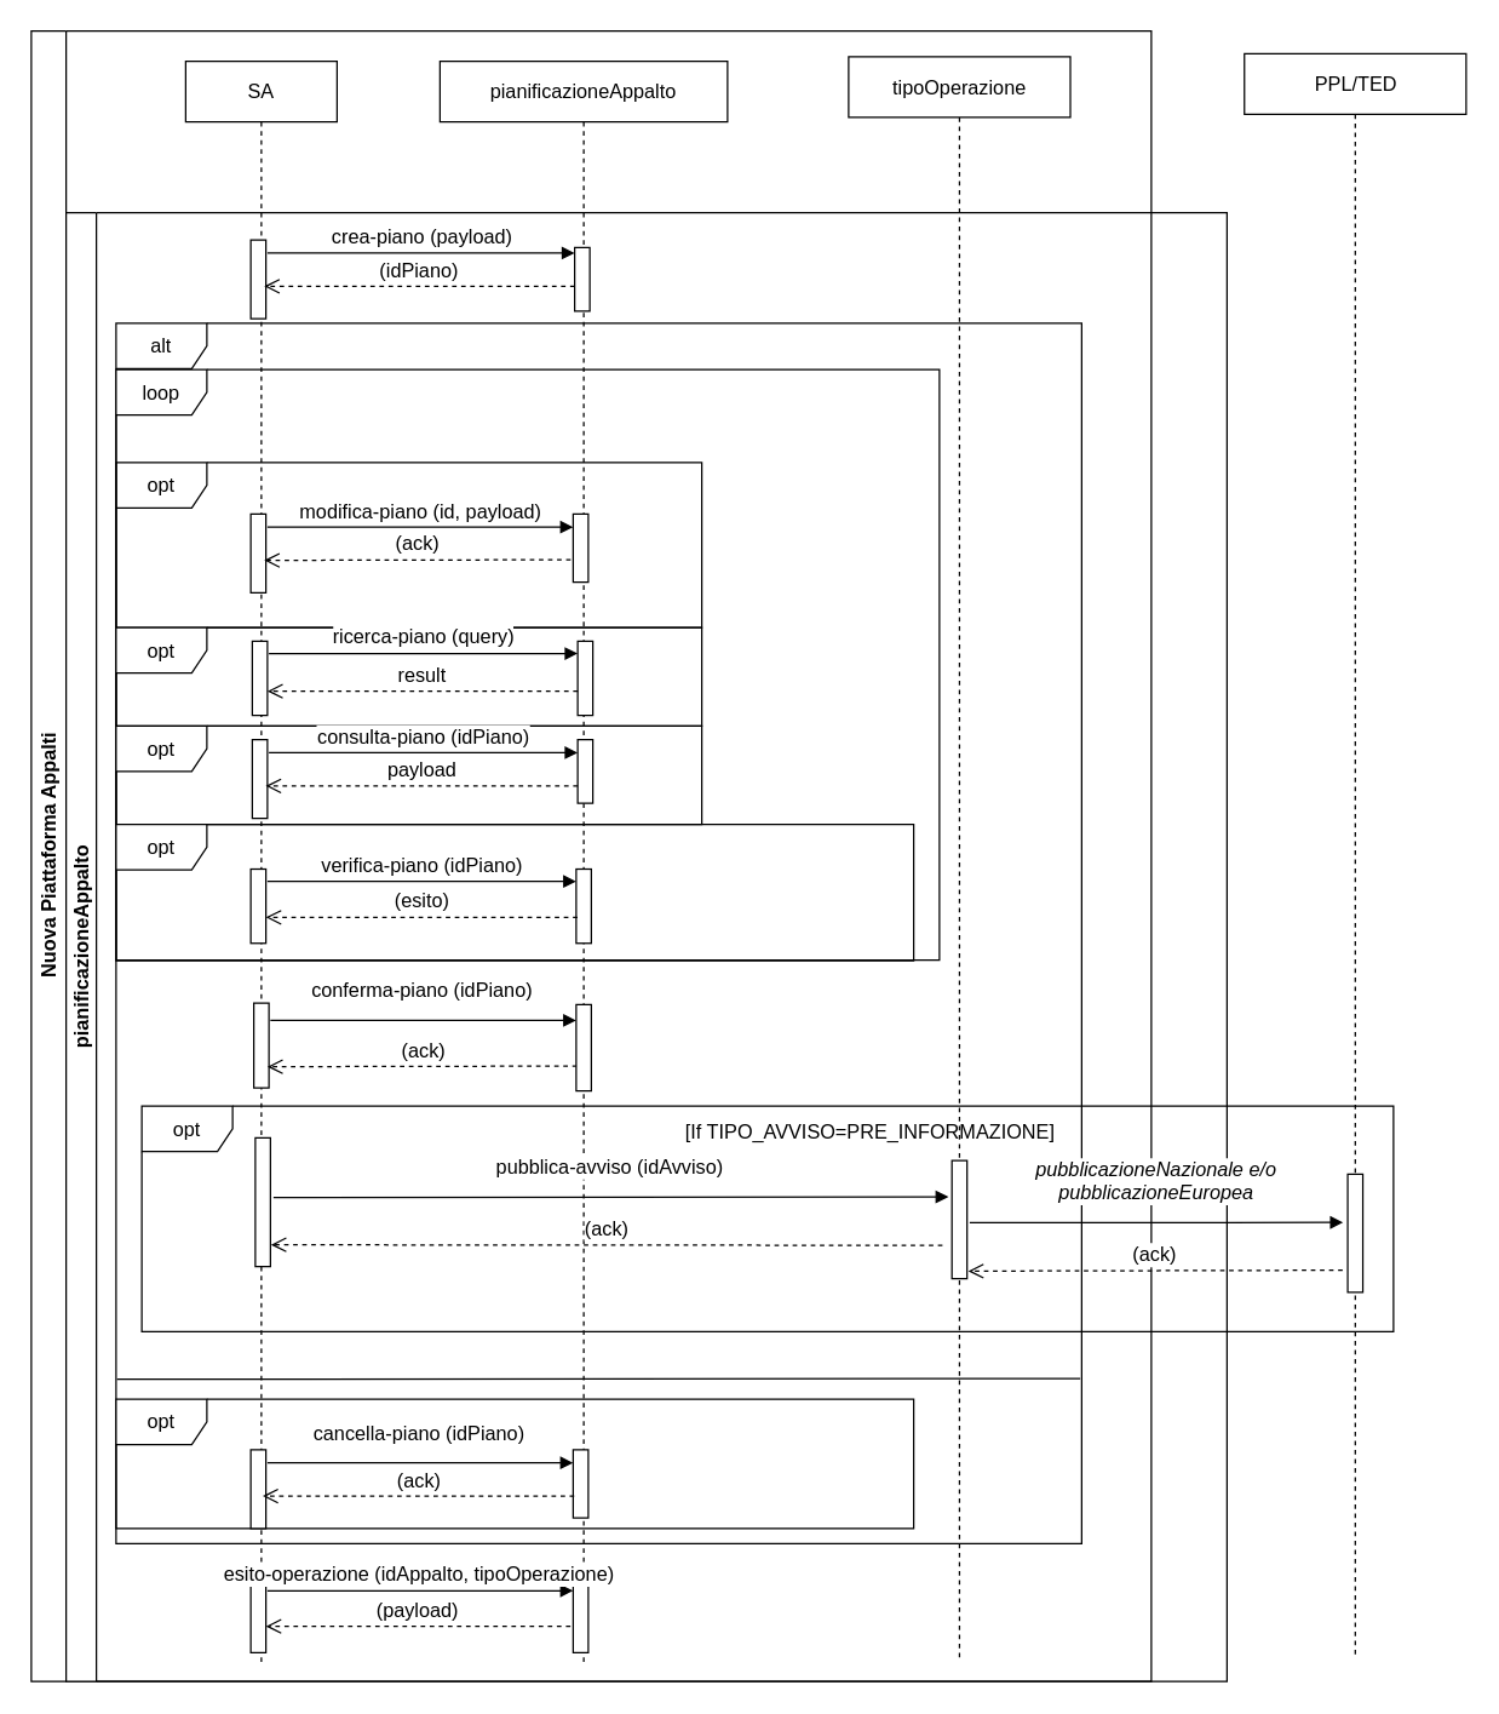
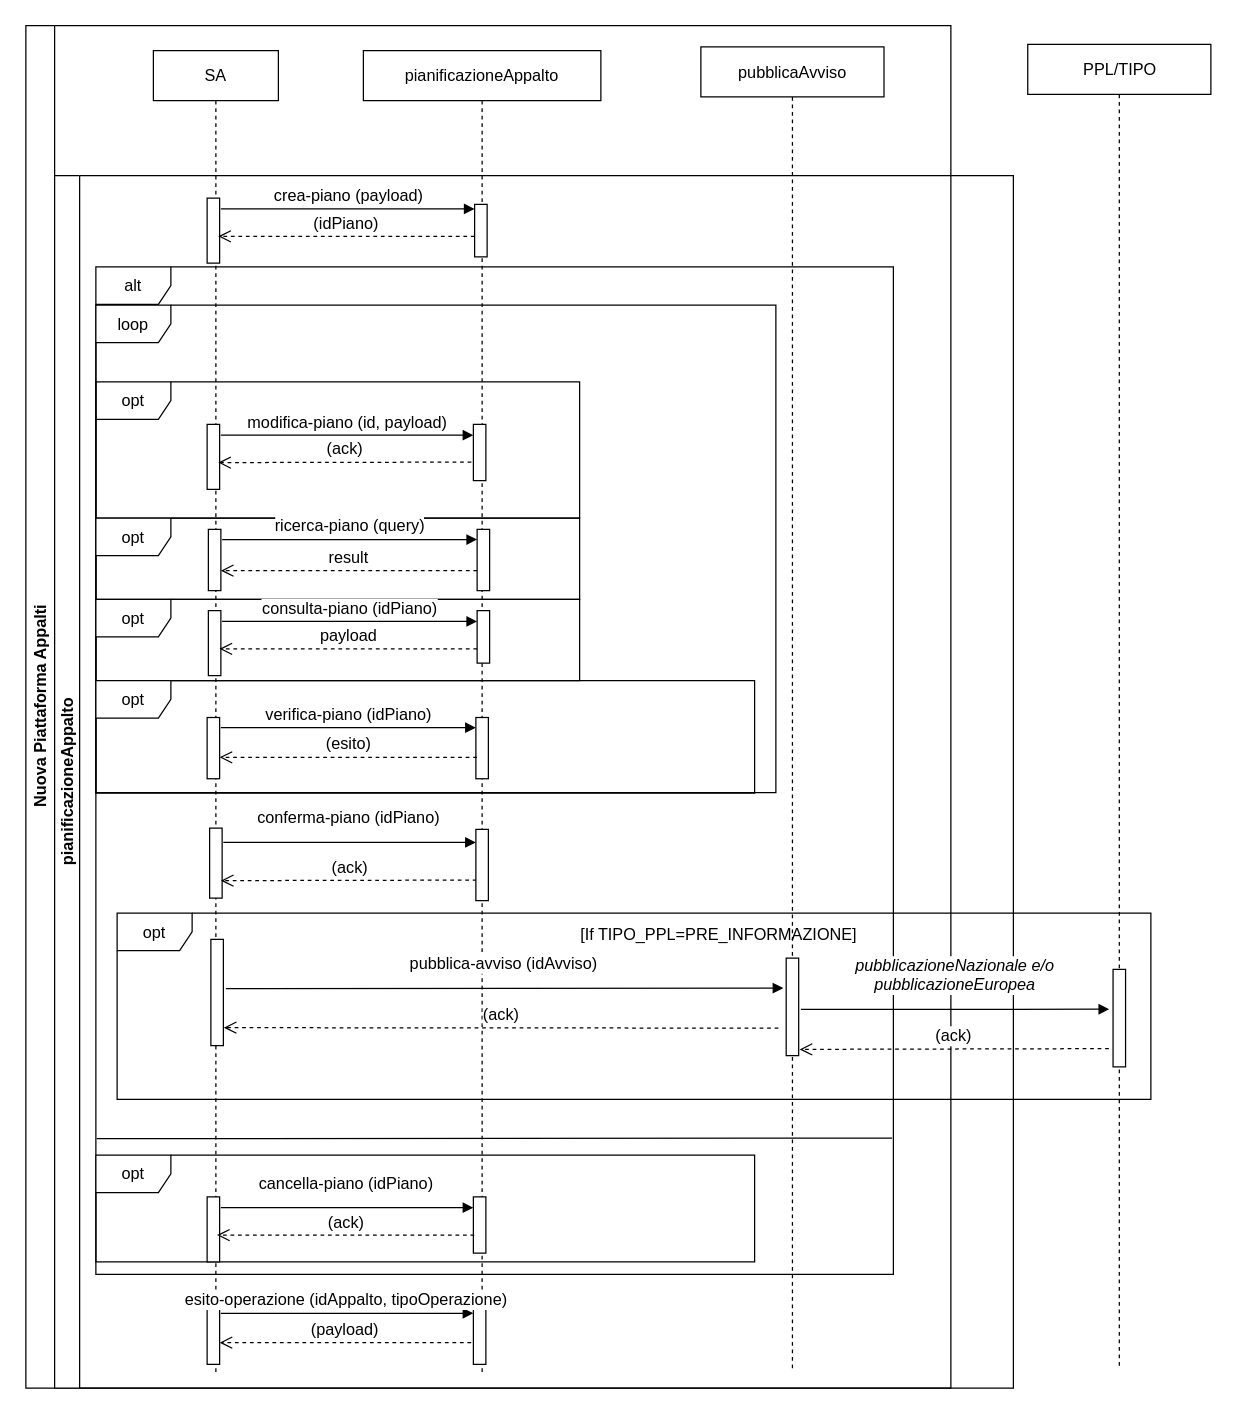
  <mxCell id="0" />
  <mxCell id="1" parent="0" />
  <mxCell id="2" value="&lt;font color=&quot;#000000&quot; style=&quot;font-size: 13px;&quot;&gt;&lt;span style=&quot;font-size: 13px;&quot;&gt;opt&lt;/span&gt;&lt;/font&gt;" style="shape=umlFrame;whiteSpace=wrap;html=1;fontColor=#FF0000;strokeColor=#000000;fontSize=13;" parent="1" vertex="1"><mxGeometry x="93" y="730" width="827" height="149" as="geometry" /></mxCell>
  <mxCell id="3" value="opt" style="shape=umlFrame;whiteSpace=wrap;html=1;fontSize=13;" parent="1" vertex="1"><mxGeometry x="76" y="305" width="387" height="109" as="geometry" /></mxCell>
  <mxCell id="4" value="alt" style="shape=umlFrame;whiteSpace=wrap;html=1;fontSize=13;" parent="1" vertex="1"><mxGeometry x="76" y="213" width="638" height="806" as="geometry" /></mxCell>
  <mxCell id="5" value="loop" style="shape=umlFrame;whiteSpace=wrap;html=1;fontSize=13;" parent="1" vertex="1"><mxGeometry x="76" y="243.5" width="544" height="390" as="geometry" /></mxCell>
  <mxCell id="6" value="opt" style="shape=umlFrame;whiteSpace=wrap;html=1;fontSize=13;" parent="1" vertex="1"><mxGeometry x="76" y="414" width="387" height="65" as="geometry" /></mxCell>
  <mxCell id="7" value="opt" style="shape=umlFrame;whiteSpace=wrap;html=1;fontSize=13;" parent="1" vertex="1"><mxGeometry x="76" y="479" width="387" height="65" as="geometry" /></mxCell>
  <mxCell id="8" value="Nuova Piattaforma Appalti" style="swimlane;horizontal=0;whiteSpace=wrap;html=1;strokeWidth=1;fontSize=13;" parent="1" vertex="1"><mxGeometry x="20" y="20" width="740" height="1090" as="geometry" /></mxCell>
  <mxCell id="9" value="pianificazioneAppalto" style="shape=umlLifeline;perimeter=lifelinePerimeter;whiteSpace=wrap;html=1;container=1;collapsible=0;recursiveResize=0;outlineConnect=0;fontSize=13;" parent="8" vertex="1"><mxGeometry x="270" y="20" width="190" height="1060" as="geometry" /></mxCell>
  <mxCell id="10" value="" style="html=1;points=[];perimeter=orthogonalPerimeter;fontSize=13;" parent="9" vertex="1"><mxGeometry x="89" y="123" width="10" height="42" as="geometry" /></mxCell>
  <mxCell id="11" value="opt" style="shape=umlFrame;whiteSpace=wrap;html=1;fontSize=13;" parent="9" vertex="1"><mxGeometry x="-214" y="883.5" width="527" height="85.5" as="geometry" /></mxCell>
  <mxCell id="12" value="SA" style="shape=umlLifeline;perimeter=lifelinePerimeter;whiteSpace=wrap;html=1;container=1;collapsible=0;recursiveResize=0;outlineConnect=0;fontSize=13;" parent="8" vertex="1"><mxGeometry x="102" y="20" width="100" height="1060" as="geometry" /></mxCell>
  <mxCell id="13" value="pianificazioneAppalto" style="swimlane;startSize=20;horizontal=0;html=1;whiteSpace=wrap;fontSize=13;" parent="8" vertex="1"><mxGeometry x="23" y="120" width="767" height="970" as="geometry"><mxRectangle x="23" y="120" width="40" height="130" as="alternateBounds" /></mxGeometry></mxCell>
  <mxCell id="14" value="" style="html=1;points=[];perimeter=orthogonalPerimeter;fontSize=13;" parent="13" vertex="1"><mxGeometry x="122" y="18" width="10" height="52" as="geometry" /></mxCell>
  <mxCell id="15" value="" style="html=1;points=[];perimeter=orthogonalPerimeter;fontSize=13;" parent="13" vertex="1"><mxGeometry x="122" y="199" width="10" height="52" as="geometry" /></mxCell>
  <mxCell id="16" value="(ack)" style="html=1;verticalAlign=bottom;endArrow=open;dashed=1;endSize=8;rounded=0;entryX=0.89;entryY=0.588;entryDx=0;entryDy=0;entryPerimeter=0;exitX=-0.164;exitY=0.671;exitDx=0;exitDy=0;exitPerimeter=0;fontSize=13;" parent="13" source="17" target="15" edge="1"><mxGeometry relative="1" as="geometry"><mxPoint x="302" y="229.576" as="sourcePoint" /><mxPoint x="327" y="271" as="targetPoint" /></mxGeometry></mxCell>
  <mxCell id="17" value="" style="html=1;points=[];perimeter=orthogonalPerimeter;fontSize=13;" parent="13" vertex="1"><mxGeometry x="335" y="199" width="10" height="45" as="geometry" /></mxCell>
  <mxCell id="18" value="modifica-piano (id, payload)" style="html=1;verticalAlign=bottom;endArrow=block;rounded=0;exitX=1.097;exitY=0.166;exitDx=0;exitDy=0;exitPerimeter=0;endFill=1;fontSize=13;" parent="13" source="15" target="17" edge="1"><mxGeometry width="80" relative="1" as="geometry"><mxPoint x="195.97" y="367.632" as="sourcePoint" /><mxPoint x="365" y="367.632" as="targetPoint" /></mxGeometry></mxCell>
  <mxCell id="19" value="" style="html=1;points=[];perimeter=orthogonalPerimeter;fontSize=13;" parent="13" vertex="1"><mxGeometry x="123" y="283" width="10" height="49" as="geometry" /></mxCell>
  <mxCell id="20" value="" style="html=1;points=[];perimeter=orthogonalPerimeter;fontSize=13;" parent="13" vertex="1"><mxGeometry x="338" y="283" width="10" height="49" as="geometry" /></mxCell>
  <mxCell id="21" value="ricerca-piano (query)" style="html=1;verticalAlign=bottom;endArrow=block;rounded=0;exitX=1.097;exitY=0.166;exitDx=0;exitDy=0;exitPerimeter=0;endFill=1;fontSize=13;" parent="13" source="19" target="20" edge="1"><mxGeometry x="0.004" width="80" relative="1" as="geometry"><mxPoint x="133.97" y="291.632" as="sourcePoint" /><mxPoint x="303" y="291.632" as="targetPoint" /><mxPoint as="offset" /></mxGeometry></mxCell>
  <mxCell id="22" value="" style="html=1;points=[];perimeter=orthogonalPerimeter;fontSize=13;" parent="13" vertex="1"><mxGeometry x="123" y="348" width="10" height="52" as="geometry" /></mxCell>
  <mxCell id="23" value="" style="html=1;points=[];perimeter=orthogonalPerimeter;fontSize=13;" parent="13" vertex="1"><mxGeometry x="122" y="817" width="10" height="52" as="geometry" /></mxCell>
  <mxCell id="24" value="" style="html=1;points=[];perimeter=orthogonalPerimeter;fontSize=13;" parent="13" vertex="1"><mxGeometry x="335" y="817" width="10" height="45" as="geometry" /></mxCell>
  <mxCell id="25" value="cancella-piano (idPiano)" style="html=1;verticalAlign=bottom;endArrow=block;rounded=0;exitX=1.097;exitY=0.166;exitDx=0;exitDy=0;exitPerimeter=0;endFill=1;fontSize=13;" parent="13" source="23" target="24" edge="1"><mxGeometry x="-0.01" y="9" width="80" relative="1" as="geometry"><mxPoint x="132.97" y="825.632" as="sourcePoint" /><mxPoint x="302" y="825.632" as="targetPoint" /><mxPoint as="offset" /></mxGeometry></mxCell>
  <mxCell id="26" value="" style="html=1;points=[];perimeter=orthogonalPerimeter;fontSize=13;" parent="13" vertex="1"><mxGeometry x="122" y="902" width="10" height="49" as="geometry" /></mxCell>
  <mxCell id="27" value="(payload)" style="html=1;verticalAlign=bottom;endArrow=open;dashed=1;endSize=8;rounded=0;exitX=-0.177;exitY=0.645;exitDx=0;exitDy=0;exitPerimeter=0;fontSize=13;" parent="13" source="28" target="26" edge="1"><mxGeometry relative="1" as="geometry"><mxPoint x="302" y="932.576" as="sourcePoint" /><mxPoint x="64" y="771" as="targetPoint" /></mxGeometry></mxCell>
  <mxCell id="28" value="" style="html=1;points=[];perimeter=orthogonalPerimeter;fontSize=13;" parent="13" vertex="1"><mxGeometry x="335" y="902" width="10" height="49" as="geometry" /></mxCell>
  <mxCell id="29" value="esito-operazione (idAppalto, tipoOperazione)" style="html=1;verticalAlign=bottom;endArrow=block;rounded=0;exitX=1.097;exitY=0.166;exitDx=0;exitDy=0;exitPerimeter=0;endFill=1;fontSize=13;" parent="13" source="26" target="28" edge="1"><mxGeometry x="-0.01" width="80" relative="1" as="geometry"><mxPoint x="69.97" y="750.632" as="sourcePoint" /><mxPoint x="239" y="750.632" as="targetPoint" /><mxPoint as="offset" /></mxGeometry></mxCell>
  <mxCell id="30" value="" style="html=1;points=[];perimeter=orthogonalPerimeter;fontSize=13;" parent="13" vertex="1"><mxGeometry x="338" y="348" width="10" height="42" as="geometry" /></mxCell>
  <mxCell id="31" value="consulta-piano (idPiano)" style="html=1;verticalAlign=bottom;endArrow=block;rounded=0;exitX=1.097;exitY=0.166;exitDx=0;exitDy=0;exitPerimeter=0;fontSize=13;" parent="13" source="22" target="30" edge="1"><mxGeometry x="-0.0" width="80" relative="1" as="geometry"><mxPoint x="88" y="320" as="sourcePoint" /><mxPoint x="168" y="320" as="targetPoint" /><mxPoint as="offset" /></mxGeometry></mxCell>
  <mxCell id="32" value="payload" style="html=1;verticalAlign=bottom;endArrow=open;dashed=1;endSize=8;rounded=0;entryX=0.89;entryY=0.588;entryDx=0;entryDy=0;entryPerimeter=0;fontSize=13;" parent="13" source="30" target="22" edge="1"><mxGeometry relative="1" as="geometry"><mxPoint x="408" y="420" as="sourcePoint" /><mxPoint x="328" y="420" as="targetPoint" /></mxGeometry></mxCell>
  <mxCell id="33" value="opt" style="shape=umlFrame;whiteSpace=wrap;html=1;fontSize=13;" parent="13" vertex="1"><mxGeometry x="33" y="404" width="527" height="90" as="geometry" /></mxCell>
  <mxCell id="34" value="" style="html=1;points=[];perimeter=orthogonalPerimeter;fontSize=13;" parent="13" vertex="1"><mxGeometry x="337" y="433.5" width="10" height="49" as="geometry" /></mxCell>
  <mxCell id="35" value="" style="html=1;points=[];perimeter=orthogonalPerimeter;fontSize=13;" parent="13" vertex="1"><mxGeometry x="122" y="433.5" width="10" height="49" as="geometry" /></mxCell>
  <mxCell id="36" value="verifica-piano (idPiano)" style="html=1;verticalAlign=bottom;endArrow=block;rounded=0;exitX=1.097;exitY=0.166;exitDx=0;exitDy=0;exitPerimeter=0;endFill=1;fontSize=13;" parent="13" source="35" target="34" edge="1"><mxGeometry x="-0.0" width="80" relative="1" as="geometry"><mxPoint x="-50.03" y="-146.868" as="sourcePoint" /><mxPoint x="119" y="-146.868" as="targetPoint" /><mxPoint as="offset" /></mxGeometry></mxCell>
  <mxCell id="37" value="(esito)" style="html=1;verticalAlign=bottom;endArrow=open;dashed=1;endSize=8;rounded=0;exitX=0.083;exitY=0.65;exitDx=0;exitDy=0;exitPerimeter=0;fontSize=13;" parent="13" source="34" target="35" edge="1"><mxGeometry relative="1" as="geometry"><mxPoint x="484.75" y="467.478" as="sourcePoint" /><mxPoint x="153" y="467" as="targetPoint" /></mxGeometry></mxCell>
  <mxCell id="38" value="(ack)" style="html=1;verticalAlign=bottom;endArrow=open;dashed=1;endSize=8;rounded=0;strokeColor=#000000;fontSize=13;exitX=-0.335;exitY=0.813;exitDx=0;exitDy=0;exitPerimeter=0;" edge="1" parent="13" source="53"><mxGeometry relative="1" as="geometry"><mxPoint x="828" y="699" as="sourcePoint" /><mxPoint x="596" y="699.0" as="targetPoint" /></mxGeometry></mxCell>
  <mxCell id="39" value="crea-piano (payload)" style="html=1;verticalAlign=bottom;endArrow=block;rounded=0;exitX=1.097;exitY=0.166;exitDx=0;exitDy=0;exitPerimeter=0;fontSize=13;" parent="8" source="14" target="10" edge="1"><mxGeometry x="0.005" width="80" relative="1" as="geometry"><mxPoint x="150" y="150" as="sourcePoint" /><mxPoint x="230" y="150" as="targetPoint" /><mxPoint as="offset" /></mxGeometry></mxCell>
  <mxCell id="40" value="(idPiano)" style="html=1;verticalAlign=bottom;endArrow=open;dashed=1;endSize=8;rounded=0;entryX=0.89;entryY=0.588;entryDx=0;entryDy=0;entryPerimeter=0;fontSize=13;" parent="8" source="10" target="14" edge="1"><mxGeometry relative="1" as="geometry"><mxPoint x="470" y="250" as="sourcePoint" /><mxPoint x="390" y="250" as="targetPoint" /></mxGeometry></mxCell>
  <mxCell id="41" value="result" style="html=1;verticalAlign=bottom;endArrow=open;dashed=1;endSize=8;rounded=0;fontSize=13;" parent="8" edge="1"><mxGeometry relative="1" as="geometry"><mxPoint x="361" y="436" as="sourcePoint" /><mxPoint x="156" y="436.0" as="targetPoint" /></mxGeometry></mxCell>
- <mxCell id="42" value="tipoOperazione" style="shape=umlLifeline;perimeter=lifelinePerimeter;whiteSpace=wrap;html=1;container=1;collapsible=0;recursiveResize=0;outlineConnect=0;fontSize=13;" vertex="1" parent="8"><mxGeometry x="540" y="17" width="146.5" height="1060" as="geometry" /></mxCell>
+ <mxCell id="42" value="pubblicaAvviso" style="shape=umlLifeline;perimeter=lifelinePerimeter;whiteSpace=wrap;html=1;container=1;collapsible=0;recursiveResize=0;outlineConnect=0;fontSize=13;" vertex="1" parent="8"><mxGeometry x="540" y="17" width="146.5" height="1060" as="geometry" /></mxCell>
  <mxCell id="43" value="" style="html=1;points=[];perimeter=orthogonalPerimeter;strokeColor=#000000;fontColor=#FF0000;fontSize=13;" parent="42" vertex="1"><mxGeometry x="68.25" y="729" width="10" height="78" as="geometry" /></mxCell>
  <mxCell id="44" value="" style="endArrow=none;html=1;rounded=0;strokeColor=#000000;fontColor=#FF0000;exitX=0.001;exitY=0.848;exitDx=0;exitDy=0;exitPerimeter=0;fontSize=13;" parent="1" edge="1"><mxGeometry width="50" height="50" relative="1" as="geometry"><mxPoint x="76.638" y="910.488" as="sourcePoint" /><mxPoint x="713" y="910" as="targetPoint" /></mxGeometry></mxCell>
  <mxCell id="45" value="" style="html=1;points=[];perimeter=orthogonalPerimeter;fontSize=13;" parent="1" vertex="1"><mxGeometry x="167" y="662" width="10" height="56" as="geometry" /></mxCell>
  <mxCell id="46" value="(ack)" style="html=1;verticalAlign=bottom;endArrow=open;dashed=1;endSize=8;rounded=0;fontSize=13;" parent="1" edge="1"><mxGeometry relative="1" as="geometry"><mxPoint x="380.5" y="703.576" as="sourcePoint" /><mxPoint x="176" y="704" as="targetPoint" /></mxGeometry></mxCell>
  <mxCell id="47" value="" style="html=1;points=[];perimeter=orthogonalPerimeter;fontSize=13;" parent="1" vertex="1"><mxGeometry x="380" y="663" width="10" height="57" as="geometry" /></mxCell>
  <mxCell id="48" value="conferma-piano (idPiano)" style="html=1;verticalAlign=bottom;endArrow=block;rounded=0;exitX=1.097;exitY=0.166;exitDx=0;exitDy=0;exitPerimeter=0;endFill=1;fontSize=13;" parent="1" edge="1"><mxGeometry x="-0.01" y="9" width="80" relative="1" as="geometry"><mxPoint x="177.97" y="673.422" as="sourcePoint" /><mxPoint x="380" y="673.422" as="targetPoint" /><mxPoint as="offset" /></mxGeometry></mxCell>
  <mxCell id="49" value="(ack)" style="html=1;verticalAlign=bottom;endArrow=open;dashed=1;endSize=8;rounded=0;strokeColor=#000000;fontSize=13;entryX=1.033;entryY=0.831;entryDx=0;entryDy=0;entryPerimeter=0;" parent="1" edge="1" target="56"><mxGeometry relative="1" as="geometry"><mxPoint x="622" y="822" as="sourcePoint" /><mxPoint x="390" y="822" as="targetPoint" /></mxGeometry></mxCell>
  <mxCell id="50" value="&lt;font style=&quot;font-size: 13px;&quot;&gt;&lt;span style=&quot;font-size: 13px;&quot;&gt;pubblica-avviso (idAvviso)&lt;/span&gt;&lt;/font&gt;" style="html=1;verticalAlign=bottom;endArrow=block;rounded=0;endFill=1;strokeColor=#000000;fontSize=13;exitX=0.6;exitY=0.708;exitDx=0;exitDy=0;exitPerimeter=0;" parent="1" edge="1"><mxGeometry x="-0.006" y="9" width="80" relative="1" as="geometry"><mxPoint x="180" y="790.48" as="sourcePoint" /><mxPoint x="626" y="790" as="targetPoint" /><mxPoint as="offset" /></mxGeometry></mxCell>
- <mxCell id="51" value="&lt;font style=&quot;font-size: 13px;&quot;&gt;&lt;span style=&quot;font-size: 13px;&quot;&gt;[If TIPO_AVVISO=PRE_INFORMAZIONE]&lt;/span&gt;&lt;/font&gt;" style="text;html=1;strokeColor=none;fillColor=none;align=center;verticalAlign=middle;whiteSpace=wrap;rounded=0;fontColor=#000000;fontSize=13;fontStyle=0" parent="1" vertex="1"><mxGeometry x="435" y="732" width="279" height="30" as="geometry" /></mxCell>
- <mxCell id="52" value="PPL/TED" style="shape=umlLifeline;perimeter=lifelinePerimeter;whiteSpace=wrap;html=1;container=1;collapsible=0;recursiveResize=0;outlineConnect=0;fontSize=13;" parent="1" vertex="1"><mxGeometry x="821.5" y="35" width="146.5" height="1060" as="geometry" /></mxCell>
+ <mxCell id="51" value="&lt;font style=&quot;font-size: 13px;&quot;&gt;&lt;span style=&quot;font-size: 13px;&quot;&gt;[If TIPO_PPL=PRE_INFORMAZIONE]&lt;/span&gt;&lt;/font&gt;" style="text;html=1;strokeColor=none;fillColor=none;align=center;verticalAlign=middle;whiteSpace=wrap;rounded=0;fontColor=#000000;fontSize=13;fontStyle=0" parent="1" vertex="1"><mxGeometry x="435" y="732" width="279" height="30" as="geometry" /></mxCell>
+ <mxCell id="52" value="PPL/TIPO" style="shape=umlLifeline;perimeter=lifelinePerimeter;whiteSpace=wrap;html=1;container=1;collapsible=0;recursiveResize=0;outlineConnect=0;fontSize=13;" parent="1" vertex="1"><mxGeometry x="821.5" y="35" width="146.5" height="1060" as="geometry" /></mxCell>
  <mxCell id="53" value="" style="html=1;points=[];perimeter=orthogonalPerimeter;strokeColor=#000000;fontColor=#FF0000;fontSize=13;" vertex="1" parent="52"><mxGeometry x="68.25" y="740" width="10" height="78" as="geometry" /></mxCell>
  <mxCell id="54" value="(ack)" style="html=1;verticalAlign=bottom;endArrow=open;dashed=1;endSize=8;rounded=0;entryX=0.89;entryY=0.588;entryDx=0;entryDy=0;entryPerimeter=0;exitX=0.476;exitY=0.961;exitDx=0;exitDy=0;exitPerimeter=0;fontSize=13;" parent="1" edge="1"><mxGeometry relative="1" as="geometry"><mxPoint x="378.688" y="987.566" as="sourcePoint" /><mxPoint x="172.9" y="987.576" as="targetPoint" /></mxGeometry></mxCell>
  <mxCell id="55" value="&lt;i&gt;pubblicazioneNazionale e/o &lt;br&gt;pubblicazioneEuropea&lt;/i&gt;" style="html=1;verticalAlign=bottom;endArrow=block;rounded=0;endFill=1;strokeColor=#000000;fontSize=13;entryX=-0.308;entryY=0.319;entryDx=0;entryDy=0;entryPerimeter=0;" edge="1" parent="1"><mxGeometry x="-0.006" y="9" width="80" relative="1" as="geometry"><mxPoint x="640" y="807" as="sourcePoint" /><mxPoint x="886.67" y="806.882" as="targetPoint" /><mxPoint as="offset" /></mxGeometry></mxCell>
  <mxCell id="56" value="" style="html=1;points=[];perimeter=orthogonalPerimeter;fontSize=13;" vertex="1" parent="1"><mxGeometry x="168" y="751" width="10" height="85" as="geometry" /></mxCell>
